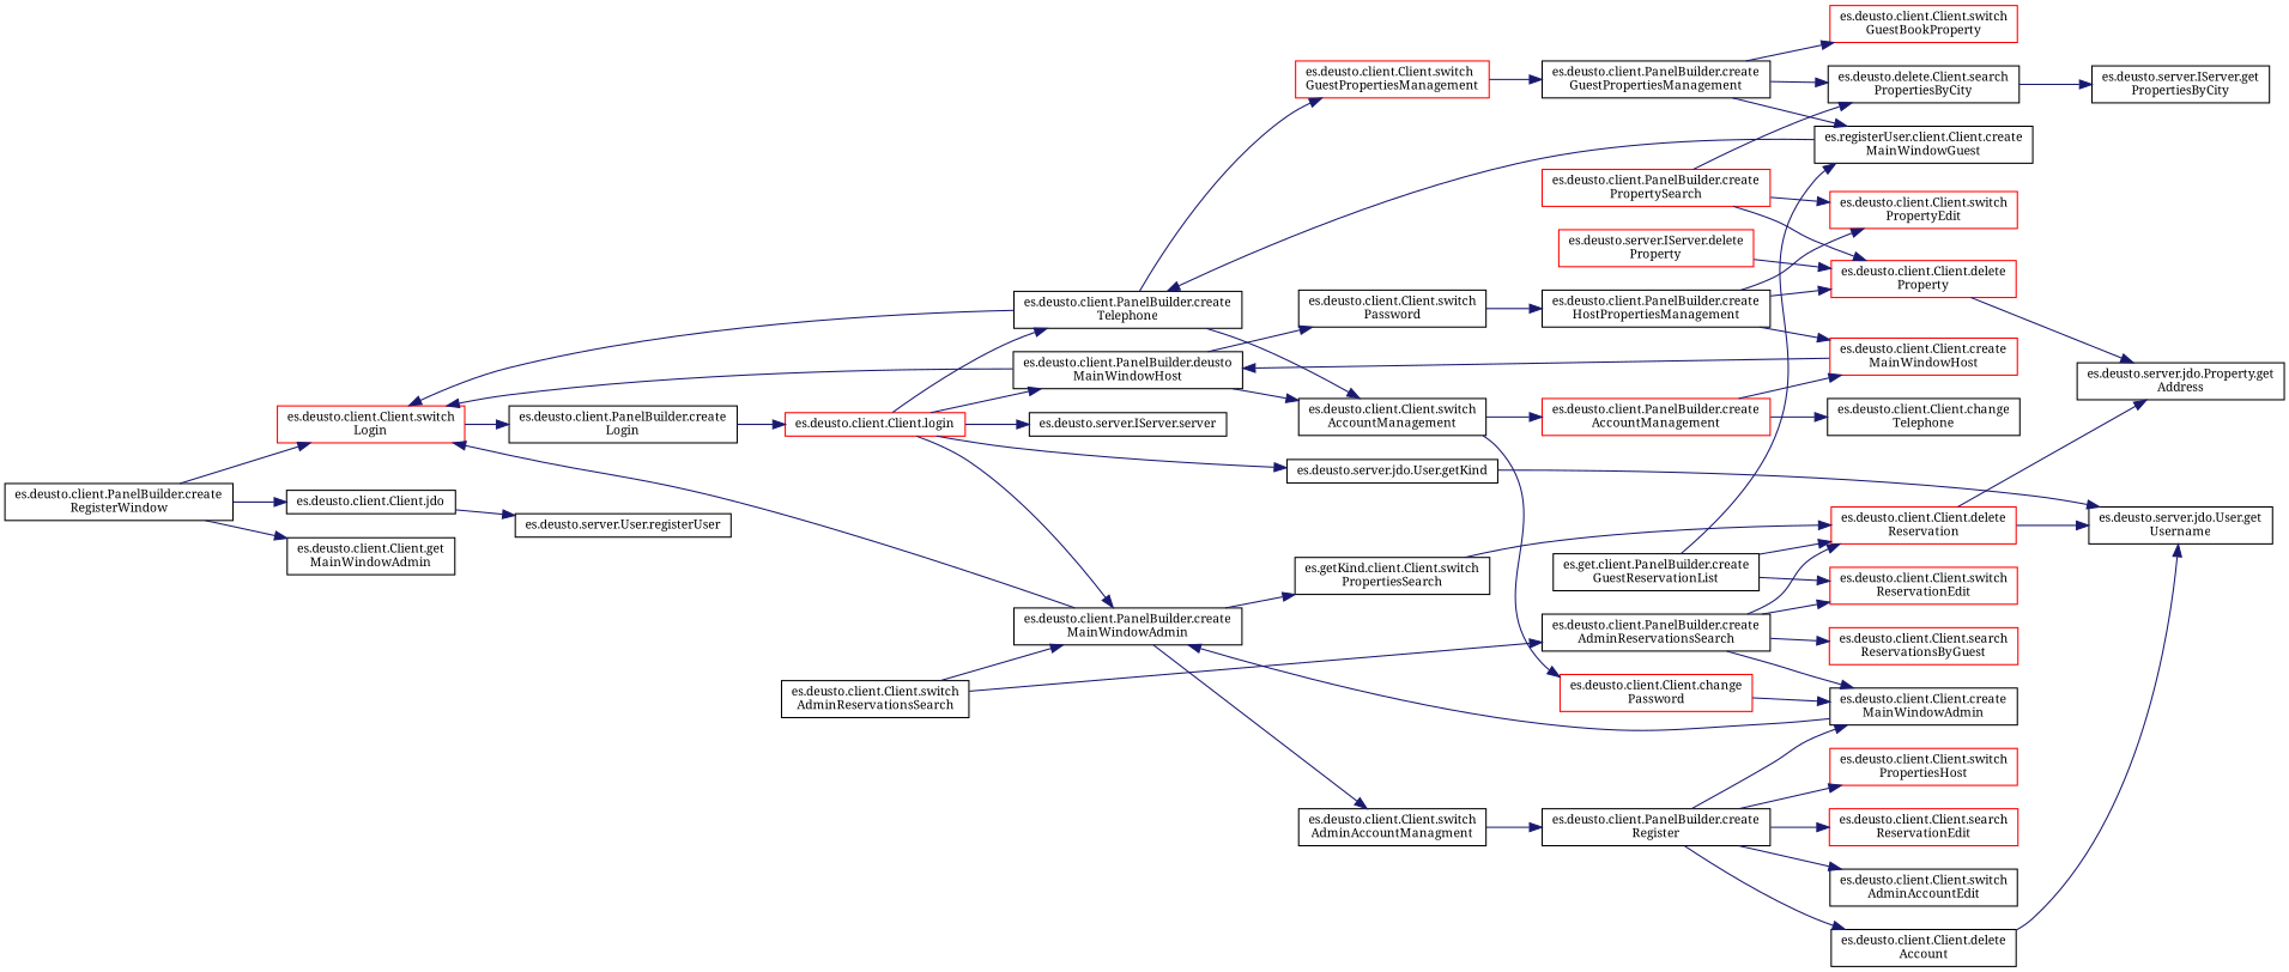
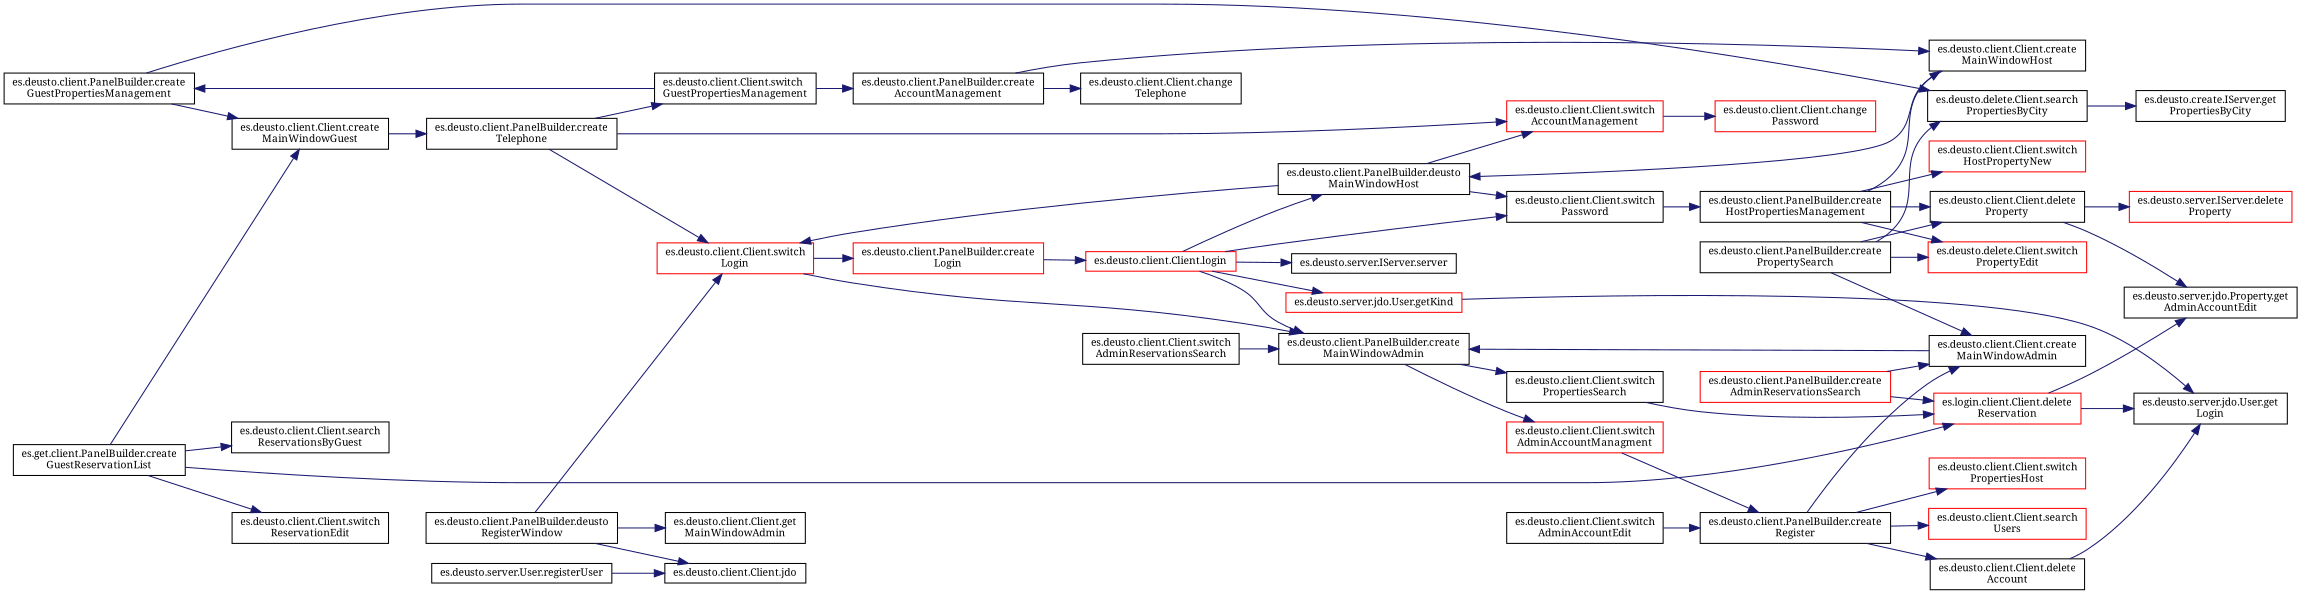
  digraph {
    fontname="Noto Serif"
    rankdir=LR
    node [color=black fillcolor=white fontname="Noto Serif" fontsize=10 shape=record style=filled]
    edge [color=midnightblue fontname="Noto Serif" fontsize=10 labelfontname=Helvetica labelfontsize=10 style=solid]
-   n1 [height=0.2 label="es.deusto.client.PanelBuilder.create\lRegisterWindow" width=0.4]
+   n1 [height=0.2 label="es.deusto.client.PanelBuilder.deusto\lRegisterWindow" width=0.4]
    n2 [color=red height=0.2 label="es.deusto.client.Client.switch\lLogin" width=0.4]
    n3 [height=0.2 label="es.deusto.client.Client.jdo" width=0.4]
    n4 [height=0.2 label="es.deusto.client.Client.get\lMainWindowAdmin" width=0.4]
-   n5 [height=0.2 label="es.deusto.client.PanelBuilder.create\lLogin" width=0.4]
+   n5 [color=red height=0.2 label="es.deusto.client.PanelBuilder.create\lLogin" width=0.4]
    n6 [height=0.2 label="es.deusto.server.User.registerUser" width=0.4]
    n7 [color=red height=0.2 label="es.deusto.client.Client.login" width=0.4]
    n8 [height=0.2 label="es.deusto.server.IServer.server" width=0.4]
-   n9 [height=0.2 label="es.deusto.server.jdo.User.getKind" width=0.4]
+   n9 [color=red height=0.2 label="es.deusto.server.jdo.User.getKind" width=0.4]
    n10 [height=0.2 label="es.deusto.client.PanelBuilder.create\lMainWindowAdmin" width=0.4]
    n11 [height=0.2 label="es.deusto.client.PanelBuilder.deusto\lMainWindowHost" width=0.4]
    n12 [height=0.2 label="es.deusto.client.PanelBuilder.create\lTelephone" width=0.4]
-   n13 [height=0.2 label="es.deusto.server.jdo.User.get\lUsername" width=0.4]
-   n14 [height=0.2 label="es.getKind.client.Client.switch\lPropertiesSearch" width=0.4]
-   n15 [height=0.2 label="es.deusto.client.Client.switch\lAdminAccountManagment" width=0.4]
+   n13 [height=0.2 label="es.deusto.server.jdo.User.get\lLogin" width=0.4]
+   n14 [height=0.2 label="es.deusto.client.Client.switch\lPropertiesSearch" width=0.4]
+   n15 [color=red height=0.2 label="es.deusto.client.Client.switch\lAdminAccountManagment" width=0.4]
    n16 [height=0.2 label="es.deusto.client.Client.switch\lPassword" width=0.4]
-   n17 [height=0.2 label="es.deusto.client.Client.switch\lAccountManagement" width=0.4]
-   n18 [color=red height=0.2 label="es.deusto.client.Client.switch\lGuestPropertiesManagement" width=0.4]
-   n19 [color=red height=0.2 label="es.deusto.client.Client.delete\lReservation" width=0.4]
+   n17 [color=red height=0.2 label="es.deusto.client.Client.switch\lAccountManagement" width=0.4]
+   n18 [height=0.2 label="es.deusto.client.Client.switch\lGuestPropertiesManagement" width=0.4]
+   n19 [color=red height=0.2 label="es.login.client.Client.delete\lReservation" width=0.4]
    n20 [height=0.2 label="es.deusto.client.PanelBuilder.create\lRegister" width=0.4]
    n21 [height=0.2 label="es.deusto.client.Client.switch\lAdminReservationsSearch" width=0.4]
-   n22 [height=0.2 label="es.deusto.client.PanelBuilder.create\lAdminReservationsSearch" width=0.4]
-   n23 [color=red height=0.2 label="es.deusto.client.PanelBuilder.create\lPropertySearch" width=0.4]
+   n22 [color=red height=0.2 label="es.deusto.client.PanelBuilder.create\lAdminReservationsSearch" width=0.4]
+   n23 [height=0.2 label="es.deusto.client.PanelBuilder.create\lPropertySearch" width=0.4]
    n24 [height=0.2 label="es.deusto.delete.Client.search\lPropertiesByCity" width=0.4]
-   n25 [color=red height=0.2 label="es.deusto.client.Client.delete\lProperty" width=0.4]
-   n26 [color=red height=0.2 label="es.deusto.client.Client.switch\lPropertyEdit" width=0.4]
+   n25 [height=0.2 label="es.deusto.client.Client.delete\lProperty" width=0.4]
+   n26 [color=red height=0.2 label="es.deusto.delete.Client.switch\lPropertyEdit" width=0.4]
    n27 [height=0.2 label="es.deusto.client.Client.create\lMainWindowAdmin" width=0.4]
-   n28 [height=0.2 label="es.deusto.server.IServer.get\lPropertiesByCity" width=0.4]
+   n28 [height=0.2 label="es.deusto.create.IServer.get\lPropertiesByCity" width=0.4]
    n29 [color=red height=0.2 label="es.deusto.server.IServer.delete\lProperty" width=0.4]
-   n30 [height=0.2 label="es.deusto.server.jdo.Property.get\lAddress" width=0.4]
-   n31 [color=red height=0.2 label="es.deusto.client.Client.search\lReservationEdit" width=0.4]
+   n30 [height=0.2 label="es.deusto.server.jdo.Property.get\lAdminAccountEdit" width=0.4]
+   n31 [color=red height=0.2 label="es.deusto.client.Client.search\lUsers" width=0.4]
    n32 [height=0.2 label="es.deusto.client.Client.delete\lAccount" width=0.4]
    n33 [height=0.2 label="es.deusto.client.Client.switch\lAdminAccountEdit" width=0.4]
    n34 [color=red height=0.2 label="es.deusto.client.Client.switch\lPropertiesHost" width=0.4]
-   n35 [color=red height=0.2 label="es.deusto.client.Client.switch\lReservationEdit" width=0.4]
+   n35 [height=0.2 label="es.deusto.client.Client.switch\lReservationEdit" width=0.4]
    n36 [height=0.2 label="es.deusto.client.PanelBuilder.create\lHostPropertiesManagement" width=0.4]
-   n37 [color=red height=0.2 label="es.deusto.client.PanelBuilder.create\lAccountManagement" width=0.4]
+   n37 [height=0.2 label="es.deusto.client.PanelBuilder.create\lAccountManagement" width=0.4]
    n38 [color=red height=0.2 label="es.deusto.client.Client.change\lPassword" width=0.4]
-   n40 [color=red height=0.2 label="es.deusto.client.Client.create\lMainWindowHost" width=0.4]
+   n39 [color=red height=0.2 label="es.deusto.client.Client.switch\lHostPropertyNew" width=0.4]
+   n40 [height=0.2 label="es.deusto.client.Client.create\lMainWindowHost" width=0.4]
    n41 [height=0.2 label="es.deusto.client.Client.change\lTelephone" width=0.4]
-   n42 [height=0.2 label="es.registerUser.client.Client.create\lMainWindowGuest" width=0.4]
+   n42 [height=0.2 label="es.deusto.client.Client.create\lMainWindowGuest" width=0.4]
    n43 [height=0.2 label="es.deusto.client.PanelBuilder.create\lGuestPropertiesManagement" width=0.4]
-   n44 [color=red height=0.2 label="es.deusto.client.Client.switch\lGuestBookProperty" width=0.4]
    n45 [height=0.2 label="es.get.client.PanelBuilder.create\lGuestReservationList" width=0.4]
-   n46 [color=red height=0.2 label="es.deusto.client.Client.search\lReservationsByGuest" width=0.4]
+   n46 [height=0.2 label="es.deusto.client.Client.search\lReservationsByGuest" width=0.4]
    n1 -> n2
    n1 -> n3
    n1 -> n4
    n2 -> n5
-   n3 -> n6
+   n6 -> n3
    n5 -> n7
    n7 -> n8
    n7 -> n9
    n7 -> n10
    n7 -> n11
-   n7 -> n12
+   n7 -> n16
    n9 -> n13
-   n10 -> n2
+   n2 -> n10
    n10 -> n14
    n10 -> n15
    n11 -> n2
    n11 -> n16
    n11 -> n17
    n12 -> n2
    n12 -> n17
    n12 -> n18
    n14 -> n19
    n15 -> n20
    n16 -> n36
-   n17 -> n37
+   n18 -> n37
    n17 -> n38
    n18 -> n43
    n19 -> n13
    n19 -> n30
    n20 -> n27
    n20 -> n31
    n20 -> n32
-   n20 -> n33
+   n33 -> n20
    n20 -> n34
    n21 -> n10
-   n21 -> n22
    n22 -> n19
    n22 -> n27
-   n22 -> n35
    n23 -> n24
    n23 -> n25
    n23 -> n26
-   n38 -> n27
+   n23 -> n27
    n24 -> n28
-   n29 -> n25
+   n25 -> n29
    n25 -> n30
    n27 -> n10
    n32 -> n13
    n36 -> n25
    n36 -> n26
+   n36 -> n39
    n36 -> n40
    n37 -> n40
    n37 -> n41
    n40 -> n11
    n42 -> n12
    n43 -> n24
    n43 -> n42
-   n43 -> n44
    n45 -> n19
    n45 -> n35
    n45 -> n42
-   n22 -> n46
+   n45 -> n46
  }
